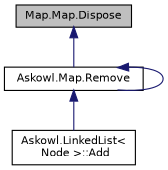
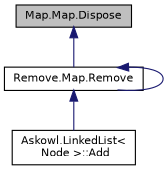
  digraph {
    rankdir=TB
    node [color=black fontname=Helvetica fontsize=10 shape=record]
    edge [color=midnightblue dir=back fontname=Helvetica fontsize=10 labelfontname=Helvetica labelfontsize=10 style=solid]
    n1 [fillcolor=grey75 fontcolor=black height=0.2 label="Map.Map.Dispose" style=filled width=0.4]
-   n2 [height=0.2 label="Askowl.Map.Remove" width=0.4]
+   n2 [height=0.2 label="Remove.Map.Remove" width=0.4]
    n3 [height=0.2 label="Askowl.LinkedList\<\l Node \>::Add" width=0.4]
    n1 -> n2
    n2 -> n2
    n2 -> n3
  }
